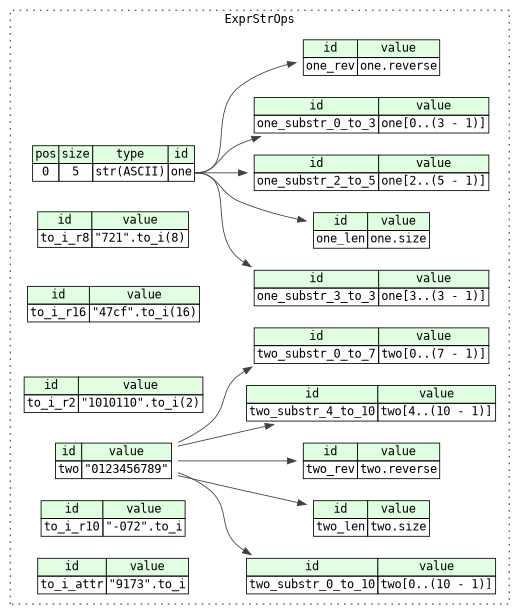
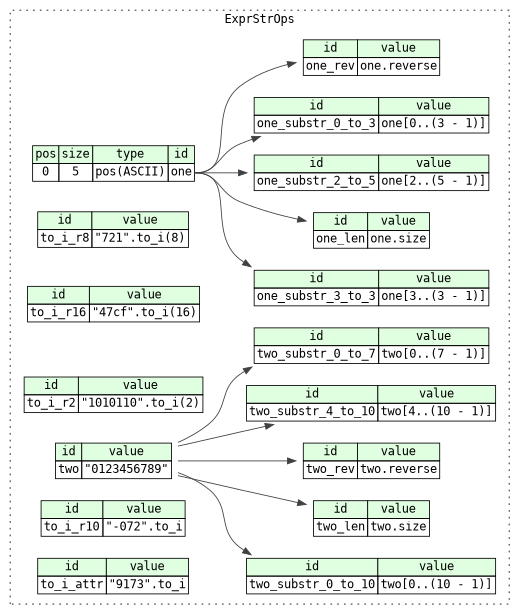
  digraph {
    rankdir=LR
    fontname="DejaVu Sans Mono"
    node [shape=plaintext fontname="DejaVu Sans Mono"]
    edge [color="#404040" tailport=one_type fontname="DejaVu Sans Mono"]
-   n1 [label=<<TABLE BORDER="0" CELLBORDER="1" CELLSPACING="0"> 			<TR><TD BGCOLOR="#E0FFE0">pos</TD><TD BGCOLOR="#E0FFE0">size</TD><TD BGCOLOR="#E0FFE0">type</TD><TD BGCOLOR="#E0FFE0">id</TD></TR> 			<TR><TD PORT="one_pos">0</TD><TD PORT="one_size">5</TD><TD>str(ASCII)</TD><TD PORT="one_type">one</TD></TR> 		</TABLE>>]
+   n1 [label=<<TABLE BORDER="0" CELLBORDER="1" CELLSPACING="0"> 			<TR><TD BGCOLOR="#E0FFE0">pos</TD><TD BGCOLOR="#E0FFE0">size</TD><TD BGCOLOR="#E0FFE0">type</TD><TD BGCOLOR="#E0FFE0">id</TD></TR> 			<TR><TD PORT="one_pos">0</TD><TD PORT="one_size">5</TD><TD>pos(ASCII)</TD><TD PORT="one_type">one</TD></TR> 		</TABLE>>]
    n2 [label=<<TABLE BORDER="0" CELLBORDER="1" CELLSPACING="0"> 			<TR><TD BGCOLOR="#E0FFE0">id</TD><TD BGCOLOR="#E0FFE0">value</TD></TR> 			<TR><TD>one_substr_3_to_3</TD><TD>one[3..(3 - 1)]</TD></TR> 		</TABLE>>]
    n3 [label=<<TABLE BORDER="0" CELLBORDER="1" CELLSPACING="0"> 			<TR><TD BGCOLOR="#E0FFE0">id</TD><TD BGCOLOR="#E0FFE0">value</TD></TR> 			<TR><TD>to_i_r8</TD><TD>&quot;721&quot;.to_i(8)</TD></TR> 		</TABLE>>]
    n4 [label=<<TABLE BORDER="0" CELLBORDER="1" CELLSPACING="0"> 			<TR><TD BGCOLOR="#E0FFE0">id</TD><TD BGCOLOR="#E0FFE0">value</TD></TR> 			<TR><TD>to_i_r16</TD><TD>&quot;47cf&quot;.to_i(16)</TD></TR> 		</TABLE>>]
    n5 [label=<<TABLE BORDER="0" CELLBORDER="1" CELLSPACING="0"> 			<TR><TD BGCOLOR="#E0FFE0">id</TD><TD BGCOLOR="#E0FFE0">value</TD></TR> 			<TR><TD>two_substr_0_to_10</TD><TD>two[0..(10 - 1)]</TD></TR> 		</TABLE>>]
    n6 [label=<<TABLE BORDER="0" CELLBORDER="1" CELLSPACING="0"> 			<TR><TD BGCOLOR="#E0FFE0">id</TD><TD BGCOLOR="#E0FFE0">value</TD></TR> 			<TR><TD>one_len</TD><TD>one.size</TD></TR> 		</TABLE>>]
    n7 [label=<<TABLE BORDER="0" CELLBORDER="1" CELLSPACING="0"> 			<TR><TD BGCOLOR="#E0FFE0">id</TD><TD BGCOLOR="#E0FFE0">value</TD></TR> 			<TR><TD>two_len</TD><TD>two.size</TD></TR> 		</TABLE>>]
    n8 [label=<<TABLE BORDER="0" CELLBORDER="1" CELLSPACING="0"> 			<TR><TD BGCOLOR="#E0FFE0">id</TD><TD BGCOLOR="#E0FFE0">value</TD></TR> 			<TR><TD>one_substr_2_to_5</TD><TD>one[2..(5 - 1)]</TD></TR> 		</TABLE>>]
    n9 [label=<<TABLE BORDER="0" CELLBORDER="1" CELLSPACING="0"> 			<TR><TD BGCOLOR="#E0FFE0">id</TD><TD BGCOLOR="#E0FFE0">value</TD></TR> 			<TR><TD>to_i_r2</TD><TD>&quot;1010110&quot;.to_i(2)</TD></TR> 		</TABLE>>]
    n10 [label=<<TABLE BORDER="0" CELLBORDER="1" CELLSPACING="0"> 			<TR><TD BGCOLOR="#E0FFE0">id</TD><TD BGCOLOR="#E0FFE0">value</TD></TR> 			<TR><TD>two_rev</TD><TD>two.reverse</TD></TR> 		</TABLE>>]
    n11 [label=<<TABLE BORDER="0" CELLBORDER="1" CELLSPACING="0"> 			<TR><TD BGCOLOR="#E0FFE0">id</TD><TD BGCOLOR="#E0FFE0">value</TD></TR> 			<TR><TD>two</TD><TD>&quot;0123456789&quot;</TD></TR> 		</TABLE>>]
    n12 [label=<<TABLE BORDER="0" CELLBORDER="1" CELLSPACING="0"> 			<TR><TD BGCOLOR="#E0FFE0">id</TD><TD BGCOLOR="#E0FFE0">value</TD></TR> 			<TR><TD>two_substr_4_to_10</TD><TD>two[4..(10 - 1)]</TD></TR> 		</TABLE>>]
    n13 [label=<<TABLE BORDER="0" CELLBORDER="1" CELLSPACING="0"> 			<TR><TD BGCOLOR="#E0FFE0">id</TD><TD BGCOLOR="#E0FFE0">value</TD></TR> 			<TR><TD>to_i_r10</TD><TD>&quot;-072&quot;.to_i</TD></TR> 		</TABLE>>]
    n14 [label=<<TABLE BORDER="0" CELLBORDER="1" CELLSPACING="0"> 			<TR><TD BGCOLOR="#E0FFE0">id</TD><TD BGCOLOR="#E0FFE0">value</TD></TR> 			<TR><TD>two_substr_0_to_7</TD><TD>two[0..(7 - 1)]</TD></TR> 		</TABLE>>]
    n15 [label=<<TABLE BORDER="0" CELLBORDER="1" CELLSPACING="0"> 			<TR><TD BGCOLOR="#E0FFE0">id</TD><TD BGCOLOR="#E0FFE0">value</TD></TR> 			<TR><TD>to_i_attr</TD><TD>&quot;9173&quot;.to_i</TD></TR> 		</TABLE>>]
    n16 [label=<<TABLE BORDER="0" CELLBORDER="1" CELLSPACING="0"> 			<TR><TD BGCOLOR="#E0FFE0">id</TD><TD BGCOLOR="#E0FFE0">value</TD></TR> 			<TR><TD>one_substr_0_to_3</TD><TD>one[0..(3 - 1)]</TD></TR> 		</TABLE>>]
    n17 [label=<<TABLE BORDER="0" CELLBORDER="1" CELLSPACING="0"> 			<TR><TD BGCOLOR="#E0FFE0">id</TD><TD BGCOLOR="#E0FFE0">value</TD></TR> 			<TR><TD>one_rev</TD><TD>one.reverse</TD></TR> 		</TABLE>>]
    subgraph cluster_1 {
      label=ExprStrOps
      style=dotted
      n1
      n2
      n3
      n4
      n5
      n6
      n7
      n8
      n9
      n10
      n11
      n12
      n13
      n14
      n15
      n16
      n17
    }
    n1 -> n2
    n1 -> n6
    n1 -> n8
    n1 -> n16
    n1 -> n17
    n11 -> n5 [tailport=two_type]
    n11 -> n7 [tailport=two_type]
    n11 -> n10 [tailport=two_type]
    n11 -> n12 [tailport=two_type]
    n11 -> n14 [tailport=two_type]
  }
